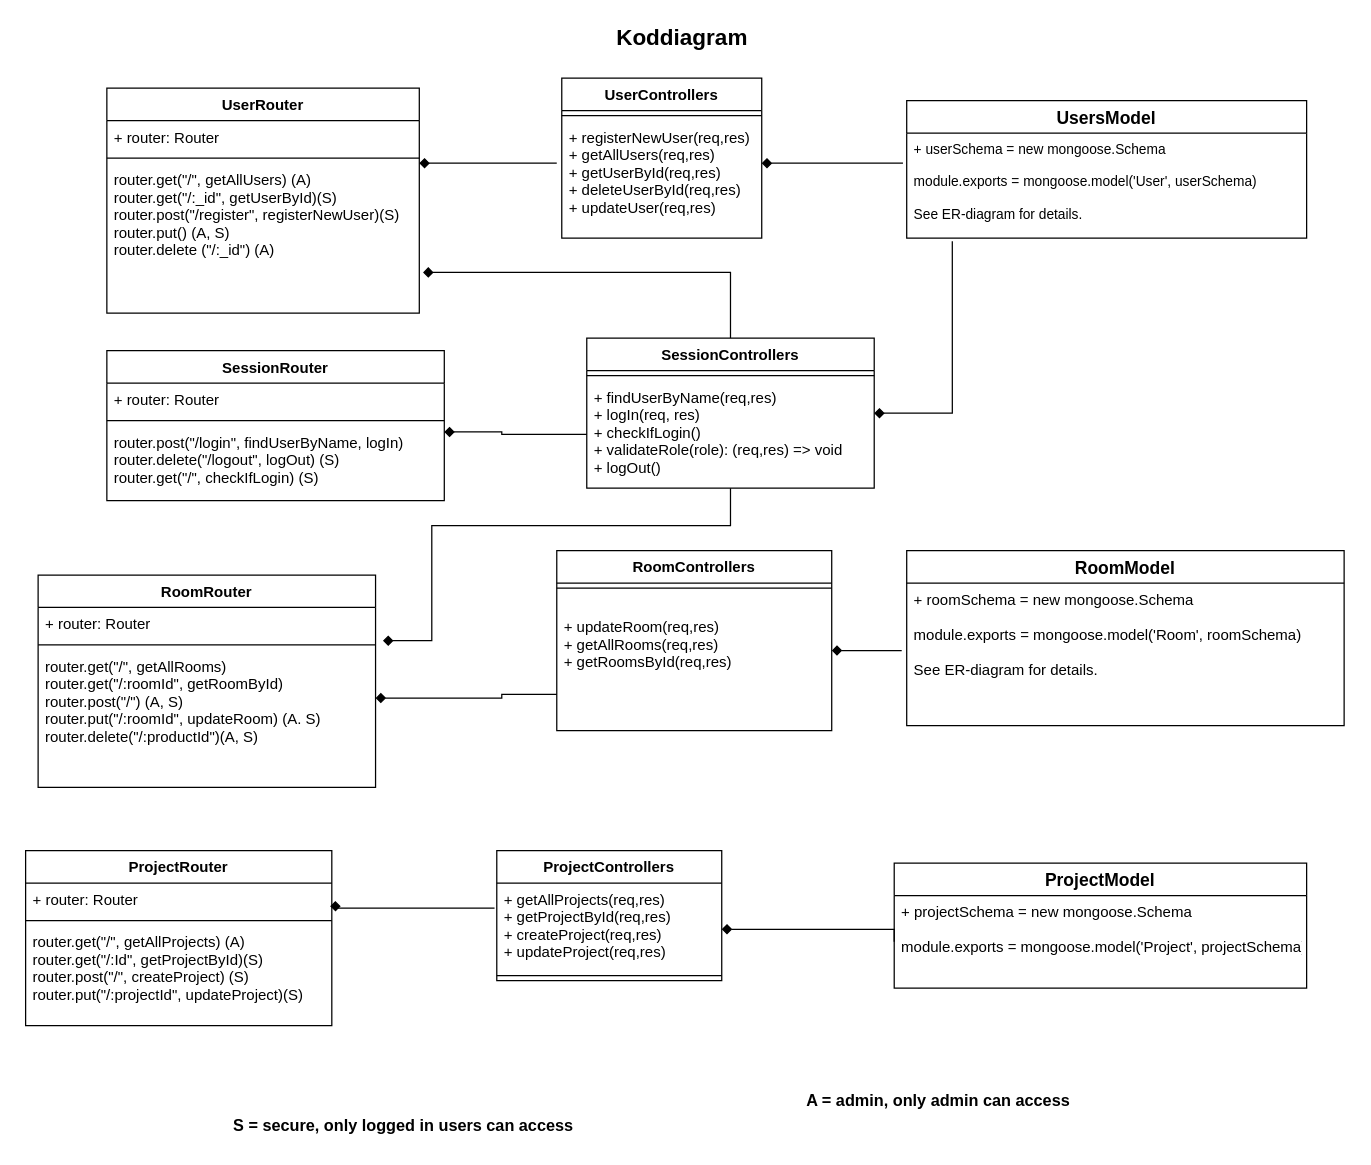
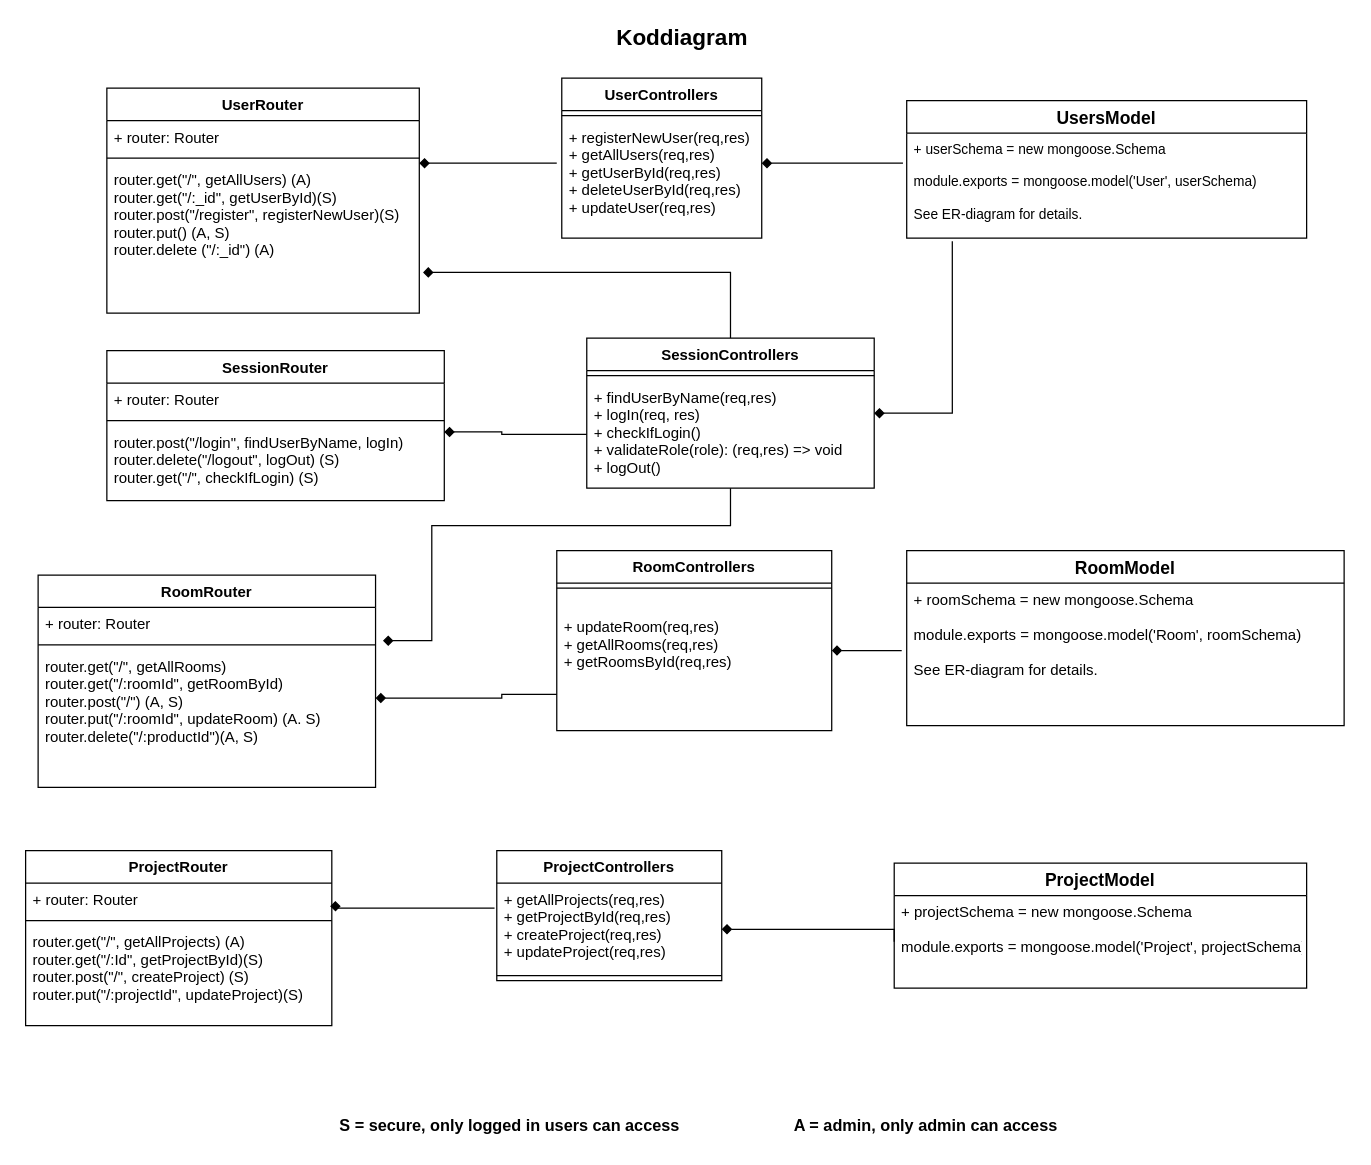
  <mxCell id="0" />
  <mxCell id="1" parent="0" />
  <mxCell id="2" value="UserRouter" style="swimlane;fontStyle=1;align=center;verticalAlign=top;childLayout=stackLayout;horizontal=1;startSize=26;horizontalStack=0;resizeParent=1;resizeParentMax=0;resizeLast=0;collapsible=1;marginBottom=0;" vertex="1" parent="1"><mxGeometry x="85" y="70" width="250" height="180" as="geometry" /></mxCell>
  <mxCell id="3" value="+ router: Router" style="text;strokeColor=none;fillColor=none;align=left;verticalAlign=top;spacingLeft=4;spacingRight=4;overflow=hidden;rotatable=0;points=[[0,0.5],[1,0.5]];portConstraint=eastwest;" vertex="1" parent="2"><mxGeometry y="26" width="250" height="26" as="geometry" /></mxCell>
  <mxCell id="4" value="" style="line;strokeWidth=1;fillColor=none;align=left;verticalAlign=middle;spacingTop=-1;spacingLeft=3;spacingRight=3;rotatable=0;labelPosition=right;points=[];portConstraint=eastwest;" vertex="1" parent="2"><mxGeometry y="52" width="250" height="8" as="geometry" /></mxCell>
  <mxCell id="5" value="router.get(&quot;/&quot;, getAllUsers) (A)&#10;router.get(&quot;/:_id&quot;, getUserById)(S)&#10;router.post(&quot;/register&quot;, registerNewUser)(S)&#10;router.put() (A, S)&#10;router.delete (&quot;/:_id&quot;) (A)" style="text;strokeColor=none;fillColor=none;align=left;verticalAlign=top;spacingLeft=4;spacingRight=4;overflow=hidden;rotatable=0;points=[[0,0.5],[1,0.5]];portConstraint=eastwest;" vertex="1" parent="2"><mxGeometry y="60" width="250" height="120" as="geometry" /></mxCell>
  <mxCell id="6" value="SessionRouter" style="swimlane;fontStyle=1;align=center;verticalAlign=top;childLayout=stackLayout;horizontal=1;startSize=26;horizontalStack=0;resizeParent=1;resizeParentMax=0;resizeLast=0;collapsible=1;marginBottom=0;" vertex="1" parent="1"><mxGeometry x="85" y="280" width="270" height="120" as="geometry" /></mxCell>
  <mxCell id="7" value="+ router: Router" style="text;strokeColor=none;fillColor=none;align=left;verticalAlign=top;spacingLeft=4;spacingRight=4;overflow=hidden;rotatable=0;points=[[0,0.5],[1,0.5]];portConstraint=eastwest;" vertex="1" parent="6"><mxGeometry y="26" width="270" height="26" as="geometry" /></mxCell>
  <mxCell id="8" value="" style="line;strokeWidth=1;fillColor=none;align=left;verticalAlign=middle;spacingTop=-1;spacingLeft=3;spacingRight=3;rotatable=0;labelPosition=right;points=[];portConstraint=eastwest;" vertex="1" parent="6"><mxGeometry y="52" width="270" height="8" as="geometry" /></mxCell>
  <mxCell id="9" value="router.post(&quot;/login&quot;, findUserByName, logIn) &#10;router.delete(&quot;/logout&quot;, logOut) (S)&#10;router.get(&quot;/&quot;, checkIfLogin) (S)" style="text;strokeColor=none;fillColor=none;align=left;verticalAlign=top;spacingLeft=4;spacingRight=4;overflow=hidden;rotatable=0;points=[[0,0.5],[1,0.5]];portConstraint=eastwest;" vertex="1" parent="6"><mxGeometry y="60" width="270" height="60" as="geometry" /></mxCell>
  <mxCell id="10" value="UsersModel" style="swimlane;fontStyle=1;childLayout=stackLayout;horizontal=1;startSize=26;horizontalStack=0;resizeParent=1;resizeParentMax=0;resizeLast=0;collapsible=1;marginBottom=0;align=center;fontSize=14;" vertex="1" parent="1"><mxGeometry x="725" y="80" width="320" height="110" as="geometry" /></mxCell>
  <mxCell id="11" value="+ userSchema = new mongoose.Schema&#10;&#10;module.exports = mongoose.model('User', userSchema)&#10;&#10;See ER-diagram for details. " style="text;strokeColor=none;fillColor=none;spacingLeft=4;spacingRight=4;overflow=hidden;rotatable=0;points=[[0,0.5],[1,0.5]];portConstraint=eastwest;fontSize=11;" vertex="1" parent="10"><mxGeometry y="26" width="320" height="84" as="geometry" /></mxCell>
  <mxCell id="12" value="UserControllers" style="swimlane;fontStyle=1;align=center;verticalAlign=top;childLayout=stackLayout;horizontal=1;startSize=26;horizontalStack=0;resizeParent=1;resizeParentMax=0;resizeLast=0;collapsible=1;marginBottom=0;" vertex="1" parent="1"><mxGeometry x="449" y="62" width="160" height="128" as="geometry" /></mxCell>
  <mxCell id="13" value="" style="line;strokeWidth=1;fillColor=none;align=left;verticalAlign=middle;spacingTop=-1;spacingLeft=3;spacingRight=3;rotatable=0;labelPosition=right;points=[];portConstraint=eastwest;" vertex="1" parent="12"><mxGeometry y="26" width="160" height="8" as="geometry" /></mxCell>
  <mxCell id="14" value="+ registerNewUser(req,res)&#10;+ getAllUsers(req,res)&#10;+ getUserById(req,res)&#10;+ deleteUserById(req,res)&#10;+ updateUser(req,res)" style="text;strokeColor=none;fillColor=none;align=left;verticalAlign=top;spacingLeft=4;spacingRight=4;overflow=hidden;rotatable=0;points=[[0,0.5],[1,0.5]];portConstraint=eastwest;" vertex="1" parent="12"><mxGeometry y="34" width="160" height="94" as="geometry" /></mxCell>
  <mxCell id="15" style="edgeStyle=orthogonalEdgeStyle;rounded=0;orthogonalLoop=1;jettySize=auto;html=1;endArrow=none;endFill=0;startArrow=diamond;startFill=1;" edge="1" parent="1" source="35" target="31"><mxGeometry relative="1" as="geometry"><mxPoint x="395" y="558" as="targetPoint" /><Array as="points"><mxPoint x="401" y="558" /><mxPoint x="401" y="555" /></Array></mxGeometry></mxCell>
  <mxCell id="16" style="edgeStyle=orthogonalEdgeStyle;rounded=0;orthogonalLoop=1;jettySize=auto;html=1;endArrow=none;endFill=0;startArrow=diamond;startFill=1;" edge="1" parent="1" source="31"><mxGeometry relative="1" as="geometry"><mxPoint x="721" y="520" as="targetPoint" /><Array as="points"><mxPoint x="665" y="520" /><mxPoint x="665" y="520" /></Array></mxGeometry></mxCell>
  <mxCell id="17" style="edgeStyle=orthogonalEdgeStyle;rounded=0;orthogonalLoop=1;jettySize=auto;html=1;endArrow=none;endFill=0;startArrow=diamond;startFill=1;entryX=-0.025;entryY=0.362;entryDx=0;entryDy=0;entryPerimeter=0;" edge="1" parent="1" source="5" target="14"><mxGeometry relative="1" as="geometry"><mxPoint x="435" y="130" as="targetPoint" /><Array as="points"><mxPoint x="365" y="130" /><mxPoint x="365" y="130" /></Array></mxGeometry></mxCell>
  <mxCell id="18" style="edgeStyle=orthogonalEdgeStyle;rounded=0;orthogonalLoop=1;jettySize=auto;html=1;endArrow=none;endFill=0;startArrow=diamond;startFill=1;" edge="1" parent="1" source="14"><mxGeometry relative="1" as="geometry"><mxPoint x="722" y="130" as="targetPoint" /><Array as="points"><mxPoint x="722" y="130" /></Array></mxGeometry></mxCell>
  <mxCell id="19" value="&lt;font style=&quot;font-size: 18px&quot;&gt;&lt;b&gt;Koddiagram&lt;/b&gt;&lt;/font&gt;" style="text;html=1;align=center;verticalAlign=middle;resizable=0;points=[];autosize=1;fontSize=12;" vertex="1" parent="1"><mxGeometry x="485" y="20" width="120" height="20" as="geometry" /></mxCell>
  <mxCell id="20" style="edgeStyle=orthogonalEdgeStyle;rounded=0;orthogonalLoop=1;jettySize=auto;html=1;fontSize=12;startArrow=diamond;startFill=1;endArrow=none;endFill=0;entryX=0;entryY=0.5;entryDx=0;entryDy=0;" edge="1" parent="1" source="9" target="28"><mxGeometry relative="1" as="geometry"><mxPoint x="401" y="345" as="targetPoint" /><Array as="points"><mxPoint x="401" y="345" /><mxPoint x="401" y="347" /></Array></mxGeometry></mxCell>
  <mxCell id="21" style="edgeStyle=orthogonalEdgeStyle;rounded=0;orthogonalLoop=1;jettySize=auto;html=1;entryX=0.114;entryY=1.029;entryDx=0;entryDy=0;entryPerimeter=0;fontSize=12;endArrow=none;endFill=0;startArrow=diamond;startFill=1;" edge="1" parent="1" source="28" target="11"><mxGeometry relative="1" as="geometry"><mxPoint x="726.98" y="230.35" as="targetPoint" /><Array as="points"><mxPoint x="761" y="330" /></Array></mxGeometry></mxCell>
  <mxCell id="22" value="RoomModel" style="swimlane;fontStyle=1;childLayout=stackLayout;horizontal=1;startSize=26;horizontalStack=0;resizeParent=1;resizeParentMax=0;resizeLast=0;collapsible=1;marginBottom=0;align=center;fontSize=14;" vertex="1" parent="1"><mxGeometry x="725" y="440" width="350" height="140" as="geometry" /></mxCell>
  <mxCell id="23" value="+ roomSchema = new mongoose.Schema&#10;&#10;module.exports = mongoose.model('Room', roomSchema)&#10;&#10;See ER-diagram for details. " style="text;strokeColor=none;fillColor=none;spacingLeft=4;spacingRight=4;overflow=hidden;rotatable=0;points=[[0,0.5],[1,0.5]];portConstraint=eastwest;fontSize=12;" vertex="1" parent="22"><mxGeometry y="26" width="350" height="114" as="geometry" /></mxCell>
  <mxCell id="24" style="edgeStyle=orthogonalEdgeStyle;rounded=0;orthogonalLoop=1;jettySize=auto;html=1;entryX=1.012;entryY=0.728;entryDx=0;entryDy=0;entryPerimeter=0;startArrow=none;startFill=0;endArrow=diamond;endFill=1;" edge="1" parent="1" source="26" target="5"><mxGeometry relative="1" as="geometry" /></mxCell>
  <mxCell id="25" style="edgeStyle=orthogonalEdgeStyle;rounded=0;orthogonalLoop=1;jettySize=auto;html=1;entryX=1.022;entryY=1.02;entryDx=0;entryDy=0;entryPerimeter=0;startArrow=none;startFill=0;endArrow=diamond;endFill=1;" edge="1" parent="1" source="26" target="33"><mxGeometry relative="1" as="geometry"><Array as="points"><mxPoint x="584" y="420" /><mxPoint x="345" y="420" /><mxPoint x="345" y="512" /></Array></mxGeometry></mxCell>
  <mxCell id="26" value="SessionControllers" style="swimlane;fontStyle=1;align=center;verticalAlign=top;childLayout=stackLayout;horizontal=1;startSize=26;horizontalStack=0;resizeParent=1;resizeParentMax=0;resizeLast=0;collapsible=1;marginBottom=0;" vertex="1" parent="1"><mxGeometry x="469" y="270" width="230" height="120" as="geometry" /></mxCell>
  <mxCell id="27" value="" style="line;strokeWidth=1;fillColor=none;align=left;verticalAlign=middle;spacingTop=-1;spacingLeft=3;spacingRight=3;rotatable=0;labelPosition=right;points=[];portConstraint=eastwest;" vertex="1" parent="26"><mxGeometry y="26" width="230" height="8" as="geometry" /></mxCell>
  <mxCell id="28" value="+ findUserByName(req,res)&#10;+ logIn(req, res) &#10;+ checkIfLogin()&#10;+ validateRole(role): (req,res) =&gt; void&#10;+ logOut()" style="text;strokeColor=none;fillColor=none;align=left;verticalAlign=top;spacingLeft=4;spacingRight=4;overflow=hidden;rotatable=0;points=[[0,0.5],[1,0.5]];portConstraint=eastwest;" vertex="1" parent="26"><mxGeometry y="34" width="230" height="86" as="geometry" /></mxCell>
  <mxCell id="29" value="RoomControllers" style="swimlane;fontStyle=1;align=center;verticalAlign=top;childLayout=stackLayout;horizontal=1;startSize=26;horizontalStack=0;resizeParent=1;resizeParentMax=0;resizeLast=0;collapsible=1;marginBottom=0;" vertex="1" parent="1"><mxGeometry x="445" y="440" width="220" height="144" as="geometry" /></mxCell>
  <mxCell id="30" value="" style="line;strokeWidth=1;fillColor=none;align=left;verticalAlign=middle;spacingTop=-1;spacingLeft=3;spacingRight=3;rotatable=0;labelPosition=right;points=[];portConstraint=eastwest;" vertex="1" parent="29"><mxGeometry y="26" width="220" height="8" as="geometry" /></mxCell>
  <mxCell id="31" value="&#10;+ updateRoom(req,res) &#10;+ getAllRooms(req,res)&#10;+ getRoomsById(req,res)" style="text;strokeColor=none;fillColor=none;align=left;verticalAlign=top;spacingLeft=4;spacingRight=4;overflow=hidden;rotatable=0;points=[[0,0.5],[1,0.5]];portConstraint=eastwest;" vertex="1" parent="29"><mxGeometry y="34" width="220" height="110" as="geometry" /></mxCell>
  <mxCell id="32" value="RoomRouter" style="swimlane;fontStyle=1;align=center;verticalAlign=top;childLayout=stackLayout;horizontal=1;startSize=26;horizontalStack=0;resizeParent=1;resizeParentMax=0;resizeLast=0;collapsible=1;marginBottom=0;" vertex="1" parent="1"><mxGeometry x="30" y="459.5" width="270" height="170" as="geometry" /></mxCell>
  <mxCell id="33" value="+ router: Router" style="text;strokeColor=none;fillColor=none;align=left;verticalAlign=top;spacingLeft=4;spacingRight=4;overflow=hidden;rotatable=0;points=[[0,0.5],[1,0.5]];portConstraint=eastwest;" vertex="1" parent="32"><mxGeometry y="26" width="270" height="26" as="geometry" /></mxCell>
  <mxCell id="34" value="" style="line;strokeWidth=1;fillColor=none;align=left;verticalAlign=middle;spacingTop=-1;spacingLeft=3;spacingRight=3;rotatable=0;labelPosition=right;points=[];portConstraint=eastwest;" vertex="1" parent="32"><mxGeometry y="52" width="270" height="8" as="geometry" /></mxCell>
  <mxCell id="35" value="router.get(&quot;/&quot;, getAllRooms)&#10;router.get(&quot;/:roomId&quot;, getRoomById)&#10;router.post(&quot;/&quot;) (A, S)&#10;router.put(&quot;/:roomId&quot;, updateRoom) (A. S)&#10;router.delete(&quot;/:productId&quot;)(A, S)&#10;" style="text;strokeColor=none;fillColor=none;align=left;verticalAlign=top;spacingLeft=4;spacingRight=4;overflow=hidden;rotatable=0;points=[[0,0.5],[1,0.5]];portConstraint=eastwest;" vertex="1" parent="32"><mxGeometry y="60" width="270" height="110" as="geometry" /></mxCell>
- <mxCell id="36" value="S = secure, only logged in users can access" style="text;html=1;align=center;verticalAlign=middle;resizable=0;points=[];autosize=1;fontSize=13;fontStyle=1" vertex="1" parent="1"><mxGeometry x="177" y="890" width="290" height="20" as="geometry" /></mxCell>
- <mxCell id="37" value="A = admin, only admin can access" style="text;html=1;align=center;verticalAlign=middle;resizable=0;points=[];autosize=1;fontSize=13;fontStyle=1" vertex="1" parent="1"><mxGeometry x="635" y="870" width="230" height="20" as="geometry" /></mxCell>
+ <mxCell id="36" value="S = secure, only logged in users can access" style="text;html=1;align=center;verticalAlign=middle;resizable=0;points=[];autosize=1;fontSize=13;fontStyle=1" vertex="1" parent="1"><mxGeometry x="262" y="890" width="290" height="20" as="geometry" /></mxCell>
+ <mxCell id="37" value="A = admin, only admin can access" style="text;html=1;align=center;verticalAlign=middle;resizable=0;points=[];autosize=1;fontSize=13;fontStyle=1" vertex="1" parent="1"><mxGeometry x="625" y="890" width="230" height="20" as="geometry" /></mxCell>
  <mxCell id="38" value="&lt;span style=&quot;color: rgba(0 , 0 , 0 , 0) ; font-family: monospace ; font-size: 0px&quot;&gt;%3CmxGraphModel%3E%3Croot%3E%3CmxCell%20id%3D%220%22%2F%3E%3CmxCell%20id%3D%221%22%20parent%3D%220%22%2F%3E%3CmxCell%20id%3D%222%22%20value%3D%22ProductControllers%22%20style%3D%22swimlane%3BfontStyle%3D1%3Balign%3Dcenter%3BverticalAlign%3Dtop%3BchildLayout%3DstackLayout%3Bhorizontal%3D1%3BstartSize%3D26%3BhorizontalStack%3D0%3BresizeParent%3D1%3BresizeParentMax%3D0%3BresizeLast%3D0%3Bcollapsible%3D1%3BmarginBottom%3D0%3B%22%20vertex%3D%221%22%20parent%3D%221%22%3E%3CmxGeometry%20x%3D%22380%22%20y%3D%22530%22%20width%3D%22160%22%20height%3D%22160%22%20as%3D%22geometry%22%2F%3E%3C%2FmxCell%3E%3CmxCell%20id%3D%223%22%20value%3D%22%2B%20field%3A%20type%22%20style%3D%22text%3BstrokeColor%3Dnone%3BfillColor%3Dnone%3Balign%3Dleft%3BverticalAlign%3Dtop%3BspacingLeft%3D4%3BspacingRight%3D4%3Boverflow%3Dhidden%3Brotatable%3D0%3Bpoints%3D%5B%5B0%2C0.5%5D%2C%5B1%2C0.5%5D%5D%3BportConstraint%3Deastwest%3B%22%20vertex%3D%221%22%20parent%3D%222%22%3E%3CmxGeometry%20y%3D%2226%22%20width%3D%22160%22%20height%3D%2226%22%20as%3D%22geometry%22%2F%3E%3C%2FmxCell%3E%3CmxCell%20id%3D%224%22%20value%3D%22%22%20style%3D%22line%3BstrokeWidth%3D1%3BfillColor%3Dnone%3Balign%3Dleft%3BverticalAlign%3Dmiddle%3BspacingTop%3D-1%3BspacingLeft%3D3%3BspacingRight%3D3%3Brotatable%3D0%3BlabelPosition%3Dright%3Bpoints%3D%5B%5D%3BportConstraint%3Deastwest%3B%22%20vertex%3D%221%22%20parent%3D%222%22%3E%3CmxGeometry%20y%3D%2252%22%20width%3D%22160%22%20height%3D%228%22%20as%3D%22geometry%22%2F%3E%3C%2FmxCell%3E%3CmxCell%20id%3D%225%22%20value%3D%22updateProductStock()%26%2310%3BdeleteProduct()%26%2310%3BgetAllProducts()%26%2310%3BgetProductsFromCategory()%26%2310%3BgetProductById()%22%20style%3D%22text%3BstrokeColor%3Dnone%3BfillColor%3Dnone%3Balign%3Dleft%3BverticalAlign%3Dtop%3BspacingLeft%3D4%3BspacingRight%3D4%3Boverflow%3Dhidden%3Brotatable%3D0%3Bpoints%3D%5B%5B0%2C0.5%5D%2C%5B1%2C0.5%5D%5D%3BportConstraint%3Deastwest%3B%22%20vertex%3D%221%22%20parent%3D%222%22%3E%3CmxGeometry%20y%3D%2260%22%20width%3D%22160%22%20height%3D%22100%22%20as%3D%22geometry%22%2F%3E%3C%2FmxCell%3E%3C%2Froot%3E%3C%2FmxGraphModel%3E&lt;/span&gt;" style="text;html=1;align=center;verticalAlign=middle;resizable=0;points=[];autosize=1;" vertex="1" parent="1"><mxGeometry x="397" y="719" width="20" height="20" as="geometry" /></mxCell>
  <mxCell id="39" value="ProjectControllers" style="swimlane;fontStyle=1;align=center;verticalAlign=top;childLayout=stackLayout;horizontal=1;startSize=26;horizontalStack=0;resizeParent=1;resizeParentMax=0;resizeLast=0;collapsible=1;marginBottom=0;" vertex="1" parent="1"><mxGeometry x="397" y="680" width="180" height="104" as="geometry" /></mxCell>
  <mxCell id="40" value="+ getAllProjects(req,res) &#10;+ getProjectById(req,res)&#10;+ createProject(req,res)&#10;+ updateProject(req,res)" style="text;strokeColor=none;fillColor=none;align=left;verticalAlign=top;spacingLeft=4;spacingRight=4;overflow=hidden;rotatable=0;points=[[0,0.5],[1,0.5]];portConstraint=eastwest;" vertex="1" parent="39"><mxGeometry y="26" width="180" height="70" as="geometry" /></mxCell>
  <mxCell id="41" value="" style="line;strokeWidth=1;fillColor=none;align=left;verticalAlign=middle;spacingTop=-1;spacingLeft=3;spacingRight=3;rotatable=0;labelPosition=right;points=[];portConstraint=eastwest;" vertex="1" parent="39"><mxGeometry y="96" width="180" height="8" as="geometry" /></mxCell>
  <mxCell id="42" style="edgeStyle=orthogonalEdgeStyle;rounded=0;orthogonalLoop=1;jettySize=auto;html=1;entryX=-0.01;entryY=0.769;entryDx=0;entryDy=0;entryPerimeter=0;endArrow=none;endFill=0;startArrow=diamond;startFill=1;exitX=1.012;exitY=0.876;exitDx=0;exitDy=0;exitPerimeter=0;" edge="1" parent="1" source="47"><mxGeometry relative="1" as="geometry"><Array as="points"><mxPoint x="268" y="726" /></Array><mxPoint x="235" y="726" as="sourcePoint" /><mxPoint x="395.2" y="725.994" as="targetPoint" /></mxGeometry></mxCell>
  <mxCell id="43" style="edgeStyle=orthogonalEdgeStyle;rounded=0;orthogonalLoop=1;jettySize=auto;html=1;entryX=0;entryY=0.5;entryDx=0;entryDy=0;endArrow=none;endFill=0;startArrow=diamond;startFill=1;" edge="1" parent="1" source="40" target="45"><mxGeometry relative="1" as="geometry"><mxPoint x="709" y="775" as="targetPoint" /><Array as="points"><mxPoint x="625" y="743" /><mxPoint x="625" y="743" /></Array></mxGeometry></mxCell>
  <mxCell id="44" value="ProjectModel" style="swimlane;fontStyle=1;childLayout=stackLayout;horizontal=1;startSize=26;horizontalStack=0;resizeParent=1;resizeParentMax=0;resizeLast=0;collapsible=1;marginBottom=0;align=center;fontSize=14;" vertex="1" parent="1"><mxGeometry x="715" y="690" width="330" height="100" as="geometry" /></mxCell>
  <mxCell id="45" value="+ projectSchema = new mongoose.Schema&#10;&#10;module.exports = mongoose.model('Project', projectSchema)" style="text;strokeColor=none;fillColor=none;spacingLeft=4;spacingRight=4;overflow=hidden;rotatable=0;points=[[0,0.5],[1,0.5]];portConstraint=eastwest;fontSize=12;" vertex="1" parent="44"><mxGeometry y="26" width="330" height="74" as="geometry" /></mxCell>
  <mxCell id="46" value="ProjectRouter" style="swimlane;fontStyle=1;align=center;verticalAlign=top;childLayout=stackLayout;horizontal=1;startSize=26;horizontalStack=0;resizeParent=1;resizeParentMax=0;resizeLast=0;collapsible=1;marginBottom=0;" vertex="1" parent="1"><mxGeometry x="20" y="680" width="245" height="140" as="geometry" /></mxCell>
  <mxCell id="47" value="+ router: Router" style="text;strokeColor=none;fillColor=none;align=left;verticalAlign=top;spacingLeft=4;spacingRight=4;overflow=hidden;rotatable=0;points=[[0,0.5],[1,0.5]];portConstraint=eastwest;" vertex="1" parent="46"><mxGeometry y="26" width="245" height="26" as="geometry" /></mxCell>
  <mxCell id="48" value="" style="line;strokeWidth=1;fillColor=none;align=left;verticalAlign=middle;spacingTop=-1;spacingLeft=3;spacingRight=3;rotatable=0;labelPosition=right;points=[];portConstraint=eastwest;" vertex="1" parent="46"><mxGeometry y="52" width="245" height="8" as="geometry" /></mxCell>
  <mxCell id="49" value="router.get(&quot;/&quot;, getAllProjects) (A)&#10;router.get(&quot;/:Id&quot;, getProjectById)(S)&#10;router.post(&quot;/&quot;, createProject) (S)&#10;router.put(&quot;/:projectId&quot;, updateProject)(S)&#10;&#10;" style="text;strokeColor=none;fillColor=none;align=left;verticalAlign=top;spacingLeft=4;spacingRight=4;overflow=hidden;rotatable=0;points=[[0,0.5],[1,0.5]];portConstraint=eastwest;" vertex="1" parent="46"><mxGeometry y="60" width="245" height="80" as="geometry" /></mxCell>
